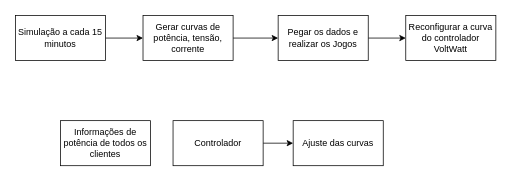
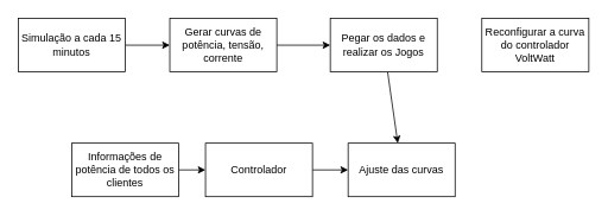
  <mxCell id="0" />
  <mxCell id="1" parent="0" />
  <mxCell id="2" value="" style="edgeStyle=none;html=1;" edge="1" parent="1" source="3" target="5"><mxGeometry relative="1" as="geometry" /></mxCell>
  <mxCell id="3" value="Simulação a cada 15 minutos" style="rounded=0;whiteSpace=wrap;html=1;" vertex="1" parent="1"><mxGeometry x="20" y="20" width="120" height="60" as="geometry" /></mxCell>
  <mxCell id="4" value="" style="edgeStyle=none;html=1;" edge="1" parent="1" source="5" target="7"><mxGeometry relative="1" as="geometry" /></mxCell>
  <mxCell id="5" value="Gerar curvas de potência, tensão, corrente" style="rounded=0;whiteSpace=wrap;html=1;" vertex="1" parent="1"><mxGeometry x="190" y="20" width="120" height="60" as="geometry" /></mxCell>
- <mxCell id="6" value="" style="edgeStyle=none;html=1;" edge="1" parent="1" source="7" target="8"><mxGeometry relative="1" as="geometry" /></mxCell>
+ <mxCell id="6" value="" style="edgeStyle=none;html=1;" edge="1" parent="1" source="7" target="13"><mxGeometry relative="1" as="geometry" /></mxCell>
  <mxCell id="7" value="Pegar os dados e realizar os Jogos" style="rounded=0;whiteSpace=wrap;html=1;" vertex="1" parent="1"><mxGeometry x="370" y="20" width="120" height="60" as="geometry" /></mxCell>
  <mxCell id="8" value="Reconfigurar a curva do controlador VoltWatt" style="rounded=0;whiteSpace=wrap;html=1;" vertex="1" parent="1"><mxGeometry x="540" y="20" width="120" height="60" as="geometry" /></mxCell>
  <mxCell id="9" style="edgeStyle=none;html=1;" edge="1" parent="1" source="10"><mxGeometry relative="1" as="geometry"><mxPoint x="390" y="190" as="targetPoint" /></mxGeometry></mxCell>
  <mxCell id="10" value="Controlador" style="rounded=0;whiteSpace=wrap;html=1;" vertex="1" parent="1"><mxGeometry x="230" y="160" width="120" height="60" as="geometry" /></mxCell>
+ <mxCell id="11" style="edgeStyle=none;html=1;entryX=0;entryY=0.5;entryDx=0;entryDy=0;" edge="1" parent="1" source="12" target="10"><mxGeometry relative="1" as="geometry" /></mxCell>
  <mxCell id="12" value="Informações de potência de todos os clientes" style="rounded=0;whiteSpace=wrap;html=1;" vertex="1" parent="1"><mxGeometry x="80" y="160" width="120" height="60" as="geometry" /></mxCell>
  <mxCell id="13" value="Ajuste das curvas" style="rounded=0;whiteSpace=wrap;html=1;" vertex="1" parent="1"><mxGeometry x="390" y="160" width="120" height="60" as="geometry" /></mxCell>
